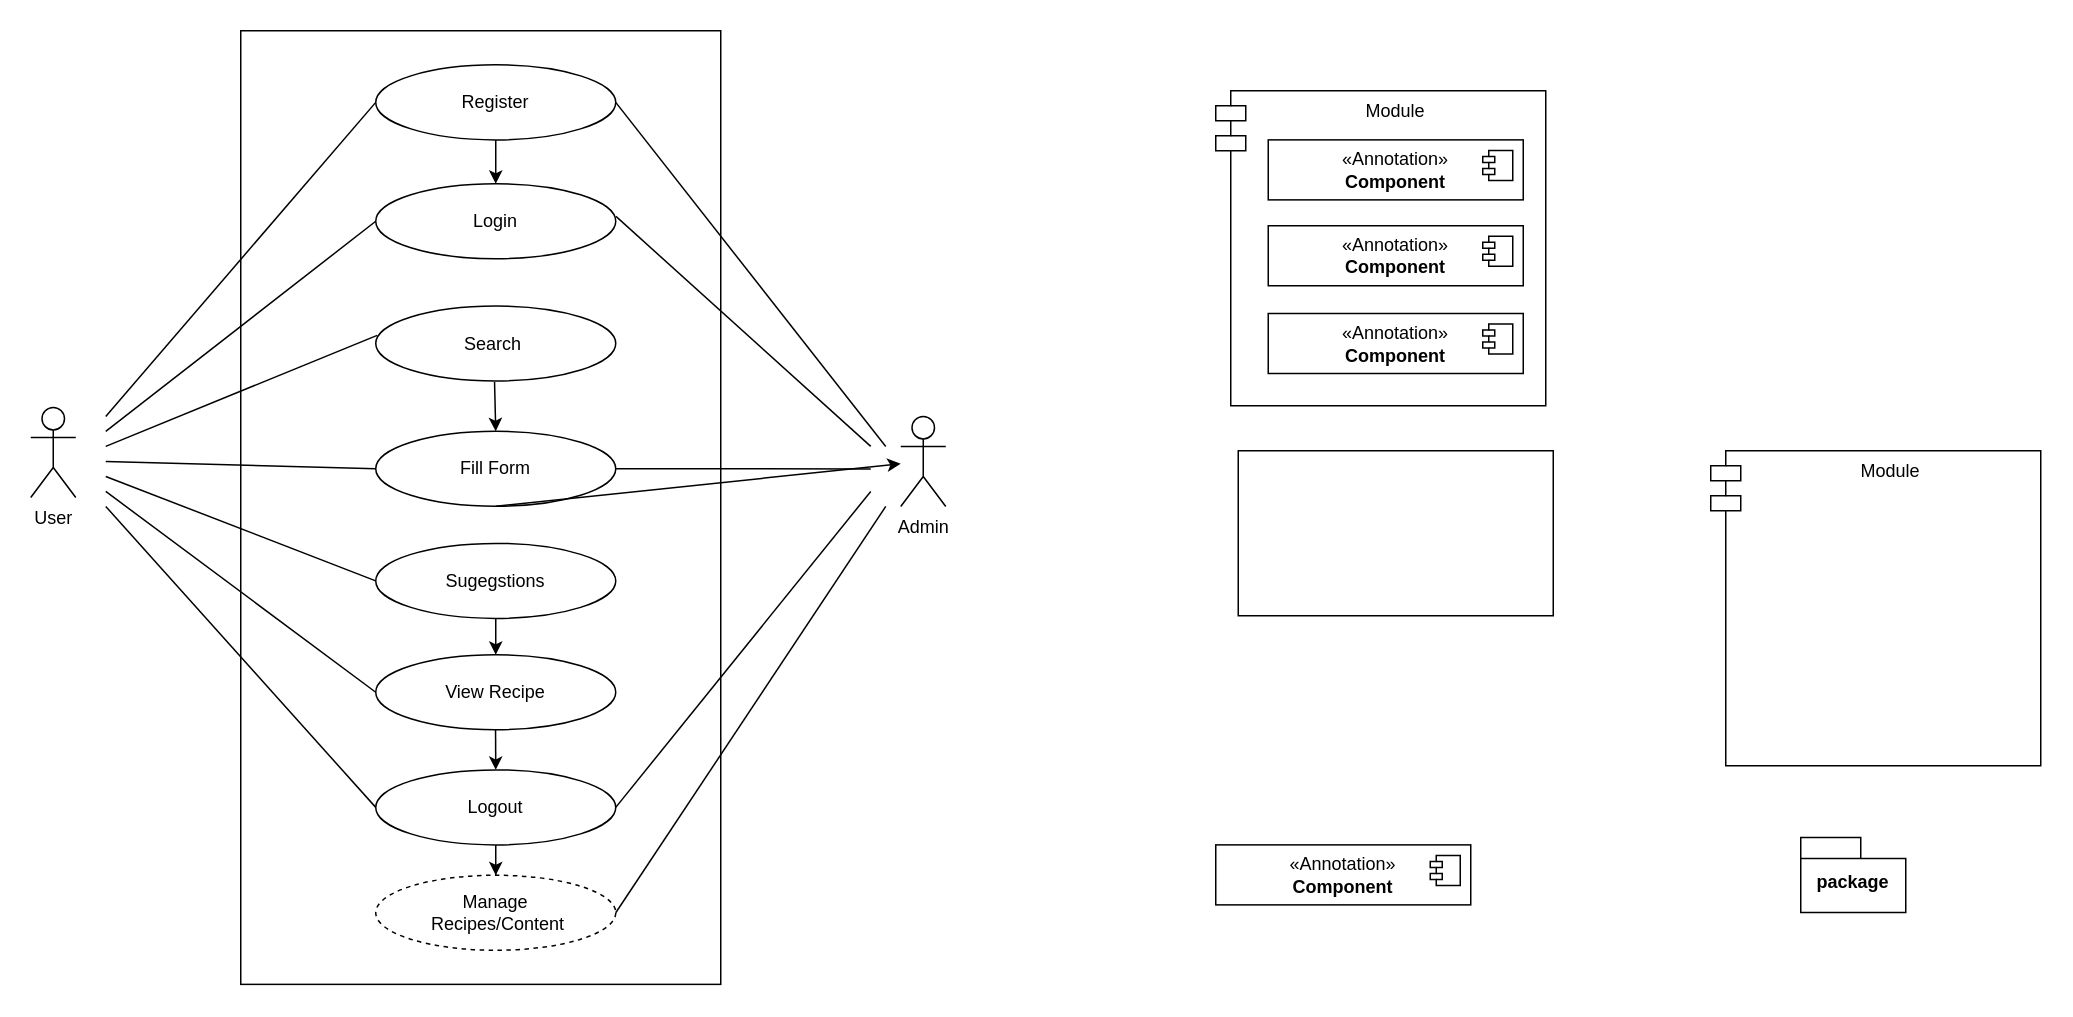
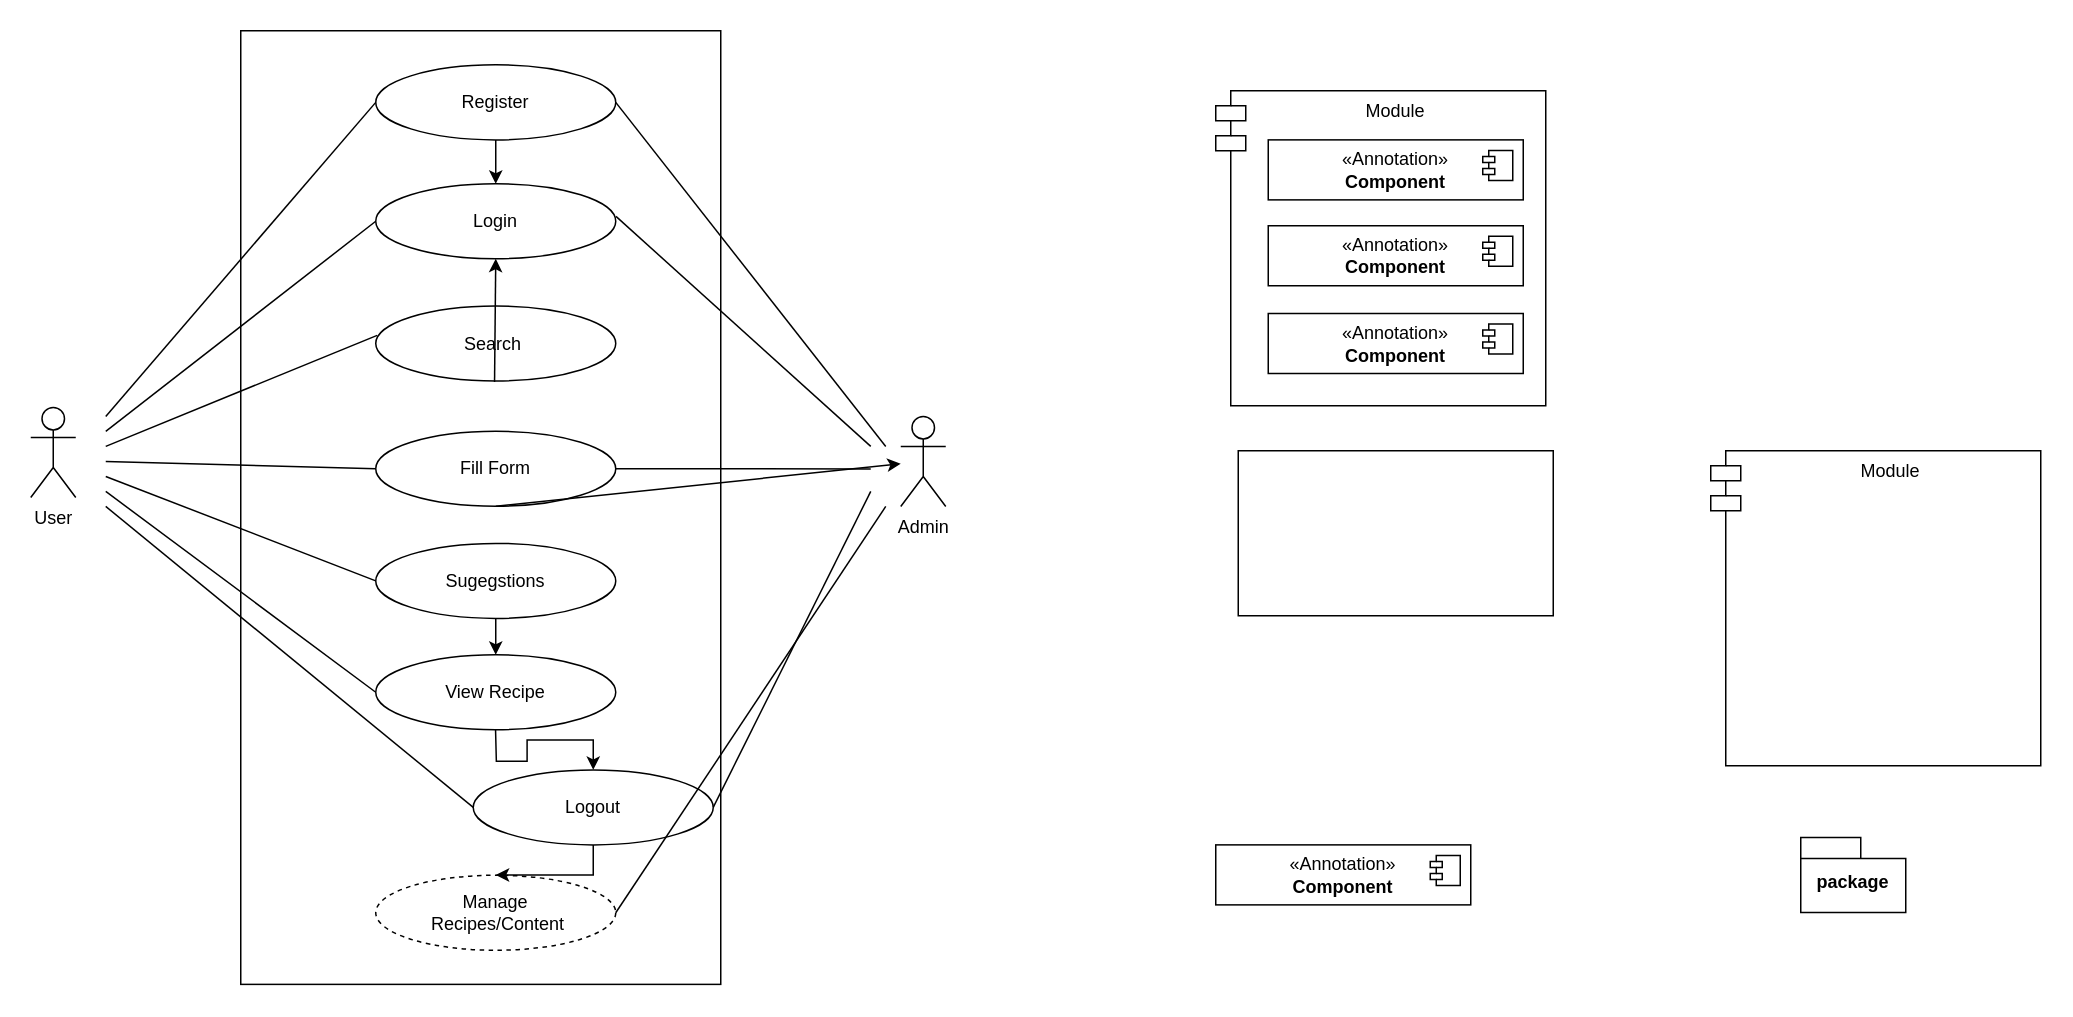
  <mxCell id="0" />
  <mxCell id="1" parent="0" />
  <mxCell id="2" value="" style="rounded=0;whiteSpace=wrap;html=1;" vertex="1" parent="1"><mxGeometry x="160" y="20" width="320" height="635.75" as="geometry" /></mxCell>
  <mxCell id="3" value="Register" style="ellipse;whiteSpace=wrap;html=1;" vertex="1" parent="1"><mxGeometry x="250" y="42.75" width="160" height="50" as="geometry" /></mxCell>
  <mxCell id="4" value="Login" style="ellipse;whiteSpace=wrap;html=1;" vertex="1" parent="1"><mxGeometry x="250" y="122" width="160" height="50" as="geometry" /></mxCell>
  <mxCell id="5" value="Search&amp;nbsp;" style="ellipse;whiteSpace=wrap;html=1;" vertex="1" parent="1"><mxGeometry x="250" y="203.5" width="160" height="50" as="geometry" /></mxCell>
  <mxCell id="6" value="Fill Form" style="ellipse;whiteSpace=wrap;html=1;" vertex="1" parent="1"><mxGeometry x="250" y="287" width="160" height="50" as="geometry" /></mxCell>
  <mxCell id="7" value="" style="endArrow=classic;html=1;rounded=0;exitX=0.5;exitY=1;exitDx=0;exitDy=0;entryX=0.5;entryY=0;entryDx=0;entryDy=0;" edge="1" parent="1" source="3" target="4"><mxGeometry width="50" height="50" relative="1" as="geometry"><mxPoint x="328.63" y="102" as="sourcePoint" /><mxPoint x="329" y="122" as="targetPoint" /></mxGeometry></mxCell>
- <mxCell id="8" value="" style="endArrow=classic;html=1;rounded=0;entryX=0.5;entryY=0;entryDx=0;entryDy=0;exitX=0.495;exitY=1.012;exitDx=0;exitDy=0;exitPerimeter=0;" edge="1" parent="1" source="5" target="6"><mxGeometry width="50" height="50" relative="1" as="geometry"><mxPoint x="330" y="252.75" as="sourcePoint" /><mxPoint x="330" y="263" as="targetPoint" /></mxGeometry></mxCell>
+ <mxCell id="8" value="" style="endArrow=classic;html=1;rounded=0;exitX=0.495;exitY=1.012;exitDx=0;exitDy=0;exitPerimeter=0;" edge="1" parent="1" source="5" target="4"><mxGeometry width="50" height="50" relative="1" as="geometry"><mxPoint x="330" y="252.75" as="sourcePoint" /><mxPoint x="330" y="263" as="targetPoint" /></mxGeometry></mxCell>
  <mxCell id="9" value="" style="endArrow=classic;html=1;rounded=0;exitX=0.5;exitY=1;exitDx=0;exitDy=0;" edge="1" parent="1" source="6" target="26"><mxGeometry width="50" height="50" relative="1" as="geometry"><mxPoint x="330" y="332.75" as="sourcePoint" /><mxPoint x="330" y="335" as="targetPoint" /></mxGeometry></mxCell>
  <mxCell id="10" value="" style="endArrow=none;html=1;rounded=0;entryX=0;entryY=0.5;entryDx=0;entryDy=0;" edge="1" parent="1" target="3"><mxGeometry width="50" height="50" relative="1" as="geometry"><mxPoint x="70" y="277.12" as="sourcePoint" /><mxPoint x="210" y="146" as="targetPoint" /></mxGeometry></mxCell>
  <mxCell id="11" value="" style="endArrow=none;html=1;rounded=0;entryX=0;entryY=0.5;entryDx=0;entryDy=0;" edge="1" parent="1" target="4"><mxGeometry width="50" height="50" relative="1" as="geometry"><mxPoint x="70" y="287.12" as="sourcePoint" /><mxPoint x="260" y="90" as="targetPoint" /></mxGeometry></mxCell>
  <mxCell id="12" value="" style="endArrow=none;html=1;rounded=0;entryX=0.006;entryY=0.391;entryDx=0;entryDy=0;entryPerimeter=0;" edge="1" parent="1" target="5"><mxGeometry width="50" height="50" relative="1" as="geometry"><mxPoint x="70" y="297.12" as="sourcePoint" /><mxPoint x="270" y="100" as="targetPoint" /></mxGeometry></mxCell>
  <mxCell id="13" value="" style="endArrow=none;html=1;rounded=0;entryX=0;entryY=0.5;entryDx=0;entryDy=0;" edge="1" parent="1" target="6"><mxGeometry width="50" height="50" relative="1" as="geometry"><mxPoint x="70" y="307.12" as="sourcePoint" /><mxPoint x="280" y="110" as="targetPoint" /></mxGeometry></mxCell>
  <mxCell id="14" value="" style="endArrow=none;html=1;rounded=0;entryX=0;entryY=0.5;entryDx=0;entryDy=0;" edge="1" parent="1" target="17"><mxGeometry width="50" height="50" relative="1" as="geometry"><mxPoint x="70" y="327.12" as="sourcePoint" /><mxPoint x="290" y="120" as="targetPoint" /></mxGeometry></mxCell>
  <mxCell id="15" value="Sugegstions" style="ellipse;whiteSpace=wrap;html=1;" vertex="1" parent="1"><mxGeometry x="250" y="361.75" width="160" height="50" as="geometry" /></mxCell>
  <mxCell id="16" value="" style="endArrow=classic;html=1;rounded=0;entryX=0.5;entryY=0;entryDx=0;entryDy=0;" edge="1" parent="1" target="17"><mxGeometry width="50" height="50" relative="1" as="geometry"><mxPoint x="330" y="436" as="sourcePoint" /><mxPoint x="330" y="496" as="targetPoint" /></mxGeometry></mxCell>
  <mxCell id="17" value="View Recipe" style="ellipse;whiteSpace=wrap;html=1;" vertex="1" parent="1"><mxGeometry x="250" y="436" width="160" height="50" as="geometry" /></mxCell>
  <mxCell id="18" value="" style="endArrow=classic;html=1;rounded=0;exitX=0.5;exitY=1;exitDx=0;exitDy=0;" edge="1" parent="1" source="15" target="17"><mxGeometry width="50" height="50" relative="1" as="geometry"><mxPoint x="339.63" y="325" as="sourcePoint" /><mxPoint x="340" y="356" as="targetPoint" /></mxGeometry></mxCell>
  <mxCell id="19" value="" style="endArrow=none;html=1;rounded=0;entryX=0;entryY=0.5;entryDx=0;entryDy=0;" edge="1" parent="1" target="15"><mxGeometry width="50" height="50" relative="1" as="geometry"><mxPoint x="70" y="317.12" as="sourcePoint" /><mxPoint x="260" y="451" as="targetPoint" /></mxGeometry></mxCell>
  <mxCell id="20" value="User" style="shape=umlActor;verticalLabelPosition=bottom;verticalAlign=top;html=1;outlineConnect=0;" vertex="1" parent="1"><mxGeometry x="20" y="271.12" width="30" height="60" as="geometry" /></mxCell>
  <mxCell id="21" value="Manage&lt;div&gt;&amp;nbsp;Recipes/Content&lt;/div&gt;" style="ellipse;whiteSpace=wrap;html=1;dashed=1;" vertex="1" parent="1"><mxGeometry x="250" y="583" width="160" height="50" as="geometry" /></mxCell>
  <mxCell id="22" value="" style="edgeStyle=orthogonalEdgeStyle;rounded=0;orthogonalLoop=1;jettySize=auto;html=1;" edge="1" parent="1" source="23" target="21"><mxGeometry relative="1" as="geometry" /></mxCell>
- <mxCell id="23" value="Logout " style="ellipse;whiteSpace=wrap;html=1;" vertex="1" parent="1"><mxGeometry x="250" y="512.75" width="160" height="50" as="geometry" /></mxCell>
+ <mxCell id="23" value="Logout " style="ellipse;whiteSpace=wrap;html=1;" vertex="1" parent="1"><mxGeometry x="315" y="512.75" width="160" height="50" as="geometry" /></mxCell>
  <mxCell id="24" value="" style="edgeStyle=orthogonalEdgeStyle;rounded=0;orthogonalLoop=1;jettySize=auto;html=1;entryX=0.5;entryY=0;entryDx=0;entryDy=0;" edge="1" parent="1" target="23"><mxGeometry relative="1" as="geometry"><mxPoint x="329.87" y="486" as="sourcePoint" /><mxPoint x="329.87" y="512" as="targetPoint" /></mxGeometry></mxCell>
  <mxCell id="25" value="" style="endArrow=none;html=1;rounded=0;entryX=0;entryY=0.5;entryDx=0;entryDy=0;" edge="1" parent="1" target="23"><mxGeometry width="50" height="50" relative="1" as="geometry"><mxPoint x="70" y="337.12" as="sourcePoint" /><mxPoint x="230" y="487.75" as="targetPoint" /></mxGeometry></mxCell>
  <mxCell id="26" value="Admin" style="shape=umlActor;verticalLabelPosition=bottom;verticalAlign=top;html=1;outlineConnect=0;" vertex="1" parent="1"><mxGeometry x="600" y="277.12" width="30" height="60" as="geometry" /></mxCell>
  <mxCell id="27" value="" style="endArrow=none;html=1;rounded=0;exitX=1;exitY=0.5;exitDx=0;exitDy=0;" edge="1" parent="1" source="6"><mxGeometry width="50" height="50" relative="1" as="geometry"><mxPoint x="410" y="309.5" as="sourcePoint" /><mxPoint x="580" y="312.12" as="targetPoint" /></mxGeometry></mxCell>
  <mxCell id="28" value="" style="endArrow=none;html=1;rounded=0;exitX=1;exitY=0.5;exitDx=0;exitDy=0;" edge="1" parent="1" source="3"><mxGeometry width="50" height="50" relative="1" as="geometry"><mxPoint x="90" y="297.12" as="sourcePoint" /><mxPoint x="590" y="297.12" as="targetPoint" /></mxGeometry></mxCell>
  <mxCell id="29" value="" style="endArrow=none;html=1;rounded=0;exitX=1.001;exitY=0.435;exitDx=0;exitDy=0;exitPerimeter=0;" edge="1" parent="1" source="4"><mxGeometry width="50" height="50" relative="1" as="geometry"><mxPoint x="80" y="287.12" as="sourcePoint" /><mxPoint x="580" y="297.12" as="targetPoint" /></mxGeometry></mxCell>
  <mxCell id="30" value="" style="endArrow=none;html=1;rounded=0;exitX=1;exitY=0.5;exitDx=0;exitDy=0;" edge="1" parent="1" source="23"><mxGeometry width="50" height="50" relative="1" as="geometry"><mxPoint x="610" y="385.37" as="sourcePoint" /><mxPoint x="580" y="327.12" as="targetPoint" /></mxGeometry></mxCell>
  <mxCell id="31" value="" style="endArrow=none;html=1;rounded=0;exitX=1;exitY=0.5;exitDx=0;exitDy=0;" edge="1" parent="1" source="21"><mxGeometry width="50" height="50" relative="1" as="geometry"><mxPoint x="510" y="370.37" as="sourcePoint" /><mxPoint x="590" y="337.12" as="targetPoint" /></mxGeometry></mxCell>
  <mxCell id="32" value="Module" style="shape=module;align=left;spacingLeft=20;align=center;verticalAlign=top;whiteSpace=wrap;html=1;" vertex="1" parent="1"><mxGeometry x="810" y="60" width="220" height="210" as="geometry" /></mxCell>
  <mxCell id="33" value="&amp;laquo;Annotation&amp;raquo;&lt;br/&gt;&lt;b&gt;Component&lt;/b&gt;" style="html=1;dropTarget=0;whiteSpace=wrap;" vertex="1" parent="1"><mxGeometry x="845" y="92.75" width="170" height="40" as="geometry" /></mxCell>
  <mxCell id="34" value="" style="shape=module;jettyWidth=8;jettyHeight=4;" vertex="1" parent="33"><mxGeometry x="1" width="20" height="20" relative="1" as="geometry"><mxPoint x="-27" y="7" as="offset" /></mxGeometry></mxCell>
  <mxCell id="35" value="&amp;laquo;Annotation&amp;raquo;&lt;br/&gt;&lt;b&gt;Component&lt;/b&gt;" style="html=1;dropTarget=0;whiteSpace=wrap;" vertex="1" parent="1"><mxGeometry x="845" y="150" width="170" height="40" as="geometry" /></mxCell>
  <mxCell id="36" value="" style="shape=module;jettyWidth=8;jettyHeight=4;" vertex="1" parent="35"><mxGeometry x="1" width="20" height="20" relative="1" as="geometry"><mxPoint x="-27" y="7" as="offset" /></mxGeometry></mxCell>
  <mxCell id="37" value="&amp;laquo;Annotation&amp;raquo;&lt;br/&gt;&lt;b&gt;Component&lt;/b&gt;" style="html=1;dropTarget=0;whiteSpace=wrap;" vertex="1" parent="1"><mxGeometry x="845" y="208.5" width="170" height="40" as="geometry" /></mxCell>
  <mxCell id="38" value="" style="shape=module;jettyWidth=8;jettyHeight=4;" vertex="1" parent="37"><mxGeometry x="1" width="20" height="20" relative="1" as="geometry"><mxPoint x="-27" y="7" as="offset" /></mxGeometry></mxCell>
  <mxCell id="39" value="" style="rounded=0;whiteSpace=wrap;html=1;" vertex="1" parent="1"><mxGeometry x="825" y="300" width="210" height="110" as="geometry" /></mxCell>
  <mxCell id="40" value="&amp;laquo;Annotation&amp;raquo;&lt;br/&gt;&lt;b&gt;Component&lt;/b&gt;" style="html=1;dropTarget=0;whiteSpace=wrap;" vertex="1" parent="1"><mxGeometry x="810" y="562.75" width="170" height="40" as="geometry" /></mxCell>
  <mxCell id="41" value="" style="shape=module;jettyWidth=8;jettyHeight=4;" vertex="1" parent="40"><mxGeometry x="1" width="20" height="20" relative="1" as="geometry"><mxPoint x="-27" y="7" as="offset" /></mxGeometry></mxCell>
  <mxCell id="42" value="Module" style="shape=module;align=left;spacingLeft=20;align=center;verticalAlign=top;whiteSpace=wrap;html=1;" vertex="1" parent="1"><mxGeometry x="1140" y="300" width="220" height="210" as="geometry" /></mxCell>
  <mxCell id="43" value="package" style="shape=folder;fontStyle=1;spacingTop=10;tabWidth=40;tabHeight=14;tabPosition=left;html=1;whiteSpace=wrap;" vertex="1" parent="1"><mxGeometry x="1200" y="557.75" width="70" height="50" as="geometry" /></mxCell>
